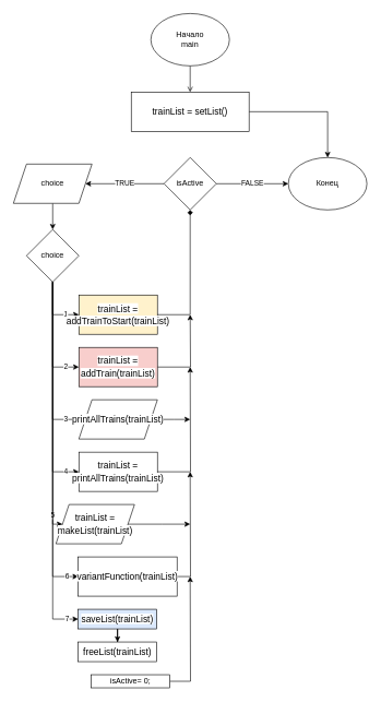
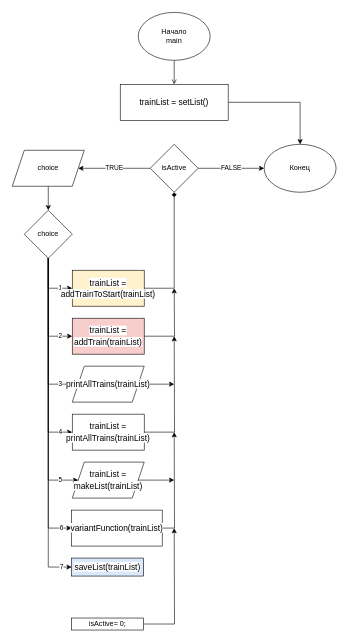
  <mxCell id="0" />
  <mxCell id="1" parent="0" />
  <mxCell id="2" style="edgeStyle=orthogonalEdgeStyle;rounded=0;orthogonalLoop=1;jettySize=auto;html=1;entryX=0.5;entryY=0;entryDx=0;entryDy=0;endArrow=open;" parent="1" source="3" target="18" edge="1"><mxGeometry relative="1" as="geometry" /></mxCell>
  <mxCell id="3" value="Начало&lt;br&gt;main" style="ellipse;whiteSpace=wrap;html=1;" parent="1" vertex="1"><mxGeometry x="230" y="20" width="120" height="80" as="geometry" /></mxCell>
  <mxCell id="4" value="TRUE" style="edgeStyle=orthogonalEdgeStyle;rounded=0;orthogonalLoop=1;jettySize=auto;html=1;" parent="1" source="6" target="16" edge="1"><mxGeometry relative="1" as="geometry" /></mxCell>
  <mxCell id="5" value="FALSE" style="edgeStyle=orthogonalEdgeStyle;rounded=0;orthogonalLoop=1;jettySize=auto;html=1;entryX=0;entryY=0.5;entryDx=0;entryDy=0;" parent="1" source="6" edge="1"><mxGeometry relative="1" as="geometry"><mxPoint x="440" y="280" as="targetPoint" /></mxGeometry></mxCell>
  <mxCell id="6" value="isActive" style="rhombus;whiteSpace=wrap;html=1;" parent="1" vertex="1"><mxGeometry x="250" y="240" width="80" height="80" as="geometry" /></mxCell>
  <mxCell id="7" value="1" style="edgeStyle=orthogonalEdgeStyle;rounded=0;orthogonalLoop=1;jettySize=auto;html=1;entryX=0;entryY=0.5;entryDx=0;entryDy=0;" parent="1" source="14" target="20" edge="1"><mxGeometry x="0.556" relative="1" as="geometry"><Array as="points"><mxPoint x="80" y="480" /></Array><mxPoint as="offset" /></mxGeometry></mxCell>
  <mxCell id="8" value="2" style="edgeStyle=orthogonalEdgeStyle;rounded=0;orthogonalLoop=1;jettySize=auto;html=1;entryX=0;entryY=0.5;entryDx=0;entryDy=0;" parent="1" source="14" target="22" edge="1"><mxGeometry x="0.765" relative="1" as="geometry"><mxPoint as="offset" /></mxGeometry></mxCell>
  <mxCell id="9" value="3" style="edgeStyle=orthogonalEdgeStyle;rounded=0;orthogonalLoop=1;jettySize=auto;html=1;entryX=0;entryY=0.5;entryDx=0;entryDy=0;" parent="1" source="14" target="24" edge="1"><mxGeometry x="0.769" relative="1" as="geometry"><Array as="points"><mxPoint x="80" y="640" /></Array><mxPoint as="offset" /></mxGeometry></mxCell>
  <mxCell id="10" value="5" style="edgeStyle=orthogonalEdgeStyle;rounded=0;orthogonalLoop=1;jettySize=auto;html=1;entryX=0;entryY=0.5;entryDx=0;entryDy=0;" parent="1" source="14" target="28" edge="1"><mxGeometry x="0.857" relative="1" as="geometry"><Array as="points"><mxPoint x="80" y="800" /></Array><mxPoint as="offset" /></mxGeometry></mxCell>
  <mxCell id="11" value="6" style="edgeStyle=orthogonalEdgeStyle;rounded=0;orthogonalLoop=1;jettySize=auto;html=1;entryX=0;entryY=0.5;entryDx=0;entryDy=0;" parent="1" source="14" target="30" edge="1"><mxGeometry x="0.93" relative="1" as="geometry"><mxPoint as="offset" /></mxGeometry></mxCell>
  <mxCell id="12" value="7" style="edgeStyle=orthogonalEdgeStyle;rounded=0;orthogonalLoop=1;jettySize=auto;html=1;entryX=0;entryY=0.5;entryDx=0;entryDy=0;" parent="1" source="14" target="32" edge="1"><mxGeometry x="0.939" relative="1" as="geometry"><mxPoint as="offset" /></mxGeometry></mxCell>
  <mxCell id="13" value="4" style="edgeStyle=orthogonalEdgeStyle;rounded=0;orthogonalLoop=1;jettySize=auto;html=1;entryX=0;entryY=0.5;entryDx=0;entryDy=0;" edge="1" parent="1" source="14" target="26"><mxGeometry x="0.879" relative="1" as="geometry"><mxPoint as="offset" /></mxGeometry></mxCell>
  <mxCell id="14" value="choice" style="rhombus;whiteSpace=wrap;html=1;" parent="1" vertex="1"><mxGeometry x="40" y="350" width="80" height="80" as="geometry" /></mxCell>
  <mxCell id="15" style="edgeStyle=orthogonalEdgeStyle;rounded=0;orthogonalLoop=1;jettySize=auto;html=1;entryX=0.5;entryY=0;entryDx=0;entryDy=0;" parent="1" source="16" target="14" edge="1"><mxGeometry relative="1" as="geometry" /></mxCell>
  <mxCell id="16" value="choice" style="shape=parallelogram;perimeter=parallelogramPerimeter;whiteSpace=wrap;html=1;fixedSize=1;" parent="1" vertex="1"><mxGeometry x="20" y="250" width="120" height="60" as="geometry" /></mxCell>
  <mxCell id="17" style="edgeStyle=orthogonalEdgeStyle;rounded=0;orthogonalLoop=1;jettySize=auto;html=1;" parent="1" source="18" target="33" edge="1"><mxGeometry relative="1" as="geometry" /></mxCell>
  <mxCell id="18" value="&lt;div style=&quot;font-size: 14px; line-height: 19px;&quot;&gt;&lt;div style=&quot;line-height: 19px;&quot;&gt;&lt;span style=&quot;background-color: rgb(255, 255, 255);&quot;&gt;trainList = setList()&lt;/span&gt;&lt;/div&gt;&lt;/div&gt;" style="rounded=0;whiteSpace=wrap;html=1;" parent="1" vertex="1"><mxGeometry x="200" y="140" width="180" height="60" as="geometry" /></mxCell>
  <mxCell id="19" style="edgeStyle=orthogonalEdgeStyle;rounded=0;orthogonalLoop=1;jettySize=auto;html=1;entryX=0.5;entryY=1;entryDx=0;entryDy=0;endArrow=diamond;" parent="1" source="20" target="6" edge="1"><mxGeometry relative="1" as="geometry" /></mxCell>
  <mxCell id="20" value="&lt;div style=&quot;font-size: 14px; line-height: 19px;&quot;&gt;&lt;span style=&quot;background-color: rgb(255, 255, 255);&quot;&gt;trainList = addTrainToStart(trainList)&lt;/span&gt;&lt;/div&gt;" style="rounded=0;whiteSpace=wrap;html=1;fillColor=#fff2cc;" parent="1" vertex="1"><mxGeometry x="120" y="450" width="120" height="60" as="geometry" /></mxCell>
  <mxCell id="21" style="edgeStyle=orthogonalEdgeStyle;rounded=0;orthogonalLoop=1;jettySize=auto;html=1;" parent="1" source="22" edge="1"><mxGeometry relative="1" as="geometry"><mxPoint x="290" y="480" as="targetPoint" /></mxGeometry></mxCell>
  <mxCell id="22" value="&lt;div style=&quot;font-size: 14px; line-height: 19px;&quot;&gt;&lt;span style=&quot;background-color: rgb(255, 255, 255);&quot;&gt;trainList = addTrain(trainList)&lt;/span&gt;&lt;/div&gt;" style="rounded=0;whiteSpace=wrap;html=1;fillColor=#f8cecc;" parent="1" vertex="1"><mxGeometry x="120" y="530" width="120" height="60" as="geometry" /></mxCell>
  <mxCell id="23" style="edgeStyle=orthogonalEdgeStyle;rounded=0;orthogonalLoop=1;jettySize=auto;html=1;" edge="1" parent="1" source="24"><mxGeometry relative="1" as="geometry"><mxPoint x="290" y="640" as="targetPoint" /></mxGeometry></mxCell>
  <mxCell id="24" value="&lt;div style=&quot;font-size: 14px; line-height: 19px;&quot;&gt;&lt;span style=&quot;background-color: rgb(255, 255, 255);&quot;&gt;printAllTrains(trainList)&lt;/span&gt;&lt;/div&gt;" style="shape=parallelogram;perimeter=parallelogramPerimeter;whiteSpace=wrap;html=1;fixedSize=1;align=center;" parent="1" vertex="1"><mxGeometry x="120" y="610" width="120" height="60" as="geometry" /></mxCell>
  <mxCell id="25" style="edgeStyle=orthogonalEdgeStyle;rounded=0;orthogonalLoop=1;jettySize=auto;html=1;" parent="1" source="26" edge="1"><mxGeometry relative="1" as="geometry"><mxPoint x="290" y="560" as="targetPoint" /></mxGeometry></mxCell>
  <mxCell id="26" value="&lt;div style=&quot;font-size: 14px; line-height: 19px;&quot;&gt;&lt;span style=&quot;background-color: rgb(255, 255, 255);&quot;&gt;trainList = printAllTrains(trainList)&lt;/span&gt;&lt;/div&gt;" style="rounded=0;whiteSpace=wrap;html=1;" parent="1" vertex="1"><mxGeometry x="120" y="690" width="120" height="60" as="geometry" /></mxCell>
  <mxCell id="27" style="edgeStyle=orthogonalEdgeStyle;rounded=0;orthogonalLoop=1;jettySize=auto;html=1;" edge="1" parent="1" source="28"><mxGeometry relative="1" as="geometry"><mxPoint x="290" y="800" as="targetPoint" /></mxGeometry></mxCell>
- <mxCell id="28" value="&lt;div style=&quot;font-size: 14px; line-height: 19px;&quot;&gt;&lt;span style=&quot;background-color: rgb(255, 255, 255);&quot;&gt;trainList = makeList(trainList)&lt;/span&gt;&lt;/div&gt;" style="shape=parallelogram;perimeter=parallelogramPerimeter;whiteSpace=wrap;html=1;fixedSize=1;" parent="1" vertex="1"><mxGeometry x="85" y="770" width="120" height="60" as="geometry" /></mxCell>
+ <mxCell id="28" value="&lt;div style=&quot;font-size: 14px; line-height: 19px;&quot;&gt;&lt;span style=&quot;background-color: rgb(255, 255, 255);&quot;&gt;trainList = makeList(trainList)&lt;/span&gt;&lt;/div&gt;" style="shape=parallelogram;perimeter=parallelogramPerimeter;whiteSpace=wrap;html=1;fixedSize=1;" parent="1" vertex="1"><mxGeometry x="120" y="770" width="120" height="60" as="geometry" /></mxCell>
  <mxCell id="29" style="edgeStyle=orthogonalEdgeStyle;rounded=0;orthogonalLoop=1;jettySize=auto;html=1;" parent="1" source="30" edge="1"><mxGeometry relative="1" as="geometry"><mxPoint x="290" y="720" as="targetPoint" /></mxGeometry></mxCell>
  <mxCell id="30" value="&lt;div style=&quot;font-size: 14px; line-height: 19px;&quot;&gt;&lt;span style=&quot;background-color: rgb(255, 255, 255);&quot;&gt;variantFunction(trainList)&lt;/span&gt;&lt;/div&gt;" style="rounded=0;whiteSpace=wrap;html=1;" parent="1" vertex="1"><mxGeometry x="119" y="850" width="151" height="60" as="geometry" /></mxCell>
- <mxCell id="31" style="edgeStyle=orthogonalEdgeStyle;rounded=0;orthogonalLoop=1;jettySize=auto;html=1;" edge="1" parent="1" source="32" target="34"><mxGeometry relative="1" as="geometry" /></mxCell>
  <mxCell id="32" value="&lt;div style=&quot;font-size: 14px; line-height: 19px;&quot;&gt;&lt;div style=&quot;&quot;&gt;&lt;span style=&quot;background-color: rgb(255, 255, 255);&quot;&gt;saveList(trainList)&lt;/span&gt;&lt;/div&gt;&lt;/div&gt;" style="rounded=0;whiteSpace=wrap;html=1;fillColor=#dae8fc;" parent="1" vertex="1"><mxGeometry x="119" y="930" width="120" height="30" as="geometry" /></mxCell>
  <mxCell id="33" value="Конец" style="ellipse;whiteSpace=wrap;html=1;" parent="1" vertex="1"><mxGeometry x="440" y="240" width="120" height="80" as="geometry" /></mxCell>
- <mxCell id="34" value="&lt;div style=&quot;border-color: var(--border-color); font-size: 14px;&quot;&gt;freeList(trainList)&lt;/div&gt;" style="rounded=0;whiteSpace=wrap;html=1;" vertex="1" parent="1"><mxGeometry x="119" y="980" width="120" height="30" as="geometry" /></mxCell>
  <mxCell id="35" style="edgeStyle=orthogonalEdgeStyle;rounded=0;orthogonalLoop=1;jettySize=auto;html=1;" edge="1" parent="1" source="36"><mxGeometry relative="1" as="geometry"><mxPoint x="290" y="880" as="targetPoint" /></mxGeometry></mxCell>
- <mxCell id="36" value="isActive= 0;" style="rounded=0;whiteSpace=wrap;html=1;" vertex="1" parent="1"><mxGeometry x="139" y="1030" width="120" height="20" as="geometry" /></mxCell>
+ <mxCell id="36" value="isActive= 0;" style="rounded=0;whiteSpace=wrap;html=1;" vertex="1" parent="1"><mxGeometry x="119" y="1030" width="120" height="20" as="geometry" /></mxCell>
